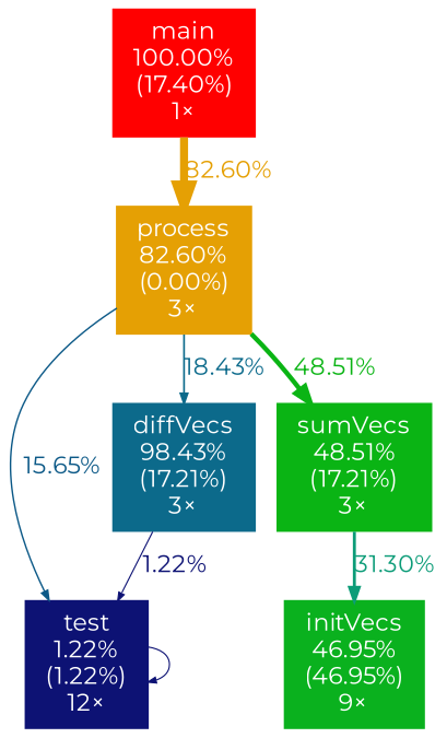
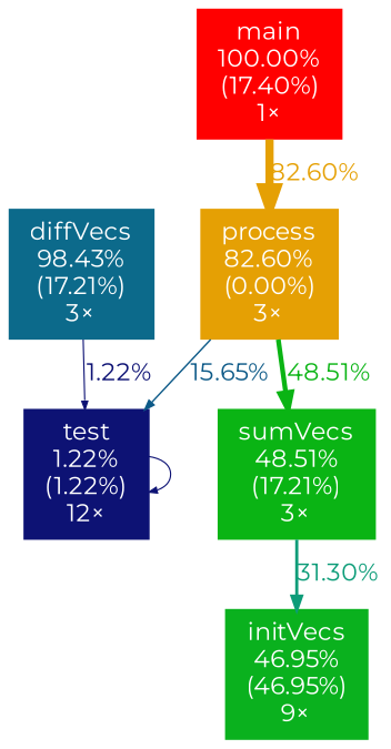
  digraph {
    fontname=Montserrat
    nodesep=0.125
    ranksep=0.25
    node [fontcolor="#ffffff" fontname=Montserrat fontsize=10.00 shape=box style=filled]
    edge [arrowsize=0.35 color="#0d1274" fontcolor="#0d1274" fontname=Montserrat fontsize=10.00 labeldistance=0.50 penwidth=0.50]
    n1 [color="#0d1274" height=0 label="test\n1.22%\n(1.22%)\n12×" width=0]
    n2 [color="#0ab11e" height=0 label="initVecs\n46.95%\n(46.95%)\n9×" width=0]
    n3 [color="#0ab414" height=0 label="sumVecs\n48.51%\n(17.21%)\n3×" width=0]
    n4 [color="#0c6a8b" height=0 label="diffVecs\n98.43%\n(17.21%)\n3×" width=0]
    n5 [color="#e5a004" height=0 label="process\n82.60%\n(0.00%)\n3×" width=0]
    n6 [color="#ff0000" height=0 label="main\n100.00%\n(17.40%)\n1×" width=0]
    n1 -> n1
    n3 -> n2 [arrowsize=0.56 color="#0c9c78" fontcolor="#0c9c78" label="31.30%" labeldistance=1.25 penwidth=1.25]
    n4 -> n1 [label="1.22%"]
    n5 -> n1 [arrowsize=0.40 color="#0c5987" fontcolor="#0c5987" label="15.65%" labeldistance=0.63 penwidth=0.63]
    n5 -> n3 [arrowsize=0.70 color="#0ab414" fontcolor="#0ab414" label="48.51%" labeldistance=1.94 penwidth=1.94]
-   n5 -> n4 [arrowsize=0.43 color="#0c6a8b" fontcolor="#0c6a8b" label="18.43%" labeldistance=0.74 penwidth=0.74]
    n6 -> n5 [arrowsize=0.91 color="#e5a004" fontcolor="#e5a004" label="82.60%" labeldistance=3.30 penwidth=3.30]
  }
